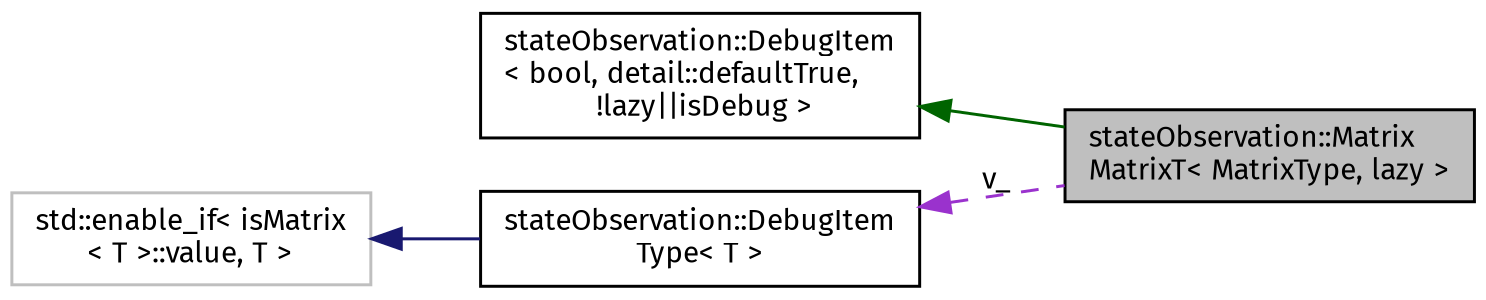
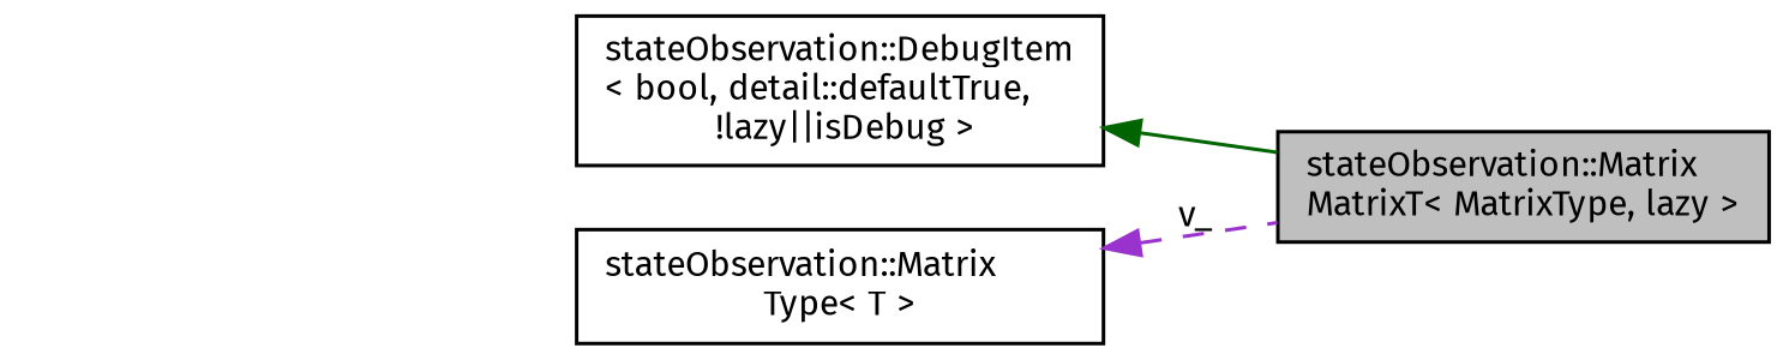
  digraph {
    fontname="Fira Sans"
    rankdir=LR
    node [color=black fillcolor=white fontname="Fira Sans" fontsize=10 shape=record style=filled]
    edge [dir=back fontname="Fira Sans" fontsize=10 labelfontname=Helvetica labelfontsize=10 style=solid]
    n1 [fillcolor=grey75 fontcolor=black height=0.2 label="stateObservation::Matrix\lMatrixT\< MatrixType, lazy \>" width=0.4]
    n2 [height=0.2 label="stateObservation::DebugItem\l\< bool, detail::defaultTrue,\l !lazy\|\|isDebug \>" width=0.4]
-   n3 [height=0.2 label="stateObservation::DebugItem\lType\< T \>" width=0.4]
-   n4 [color=grey75 height=0.2 label="std::enable_if\< isMatrix\l\< T \>::value, T \>" width=0.4]
+   n3 [height=0.2 label="stateObservation::Matrix\lType\< T \>" width=0.4]
    n2 -> n1 [color=darkgreen]
    n3 -> n1 [color=darkorchid3 label=" v_" style=dashed]
-   n4 -> n3 [color=midnightblue]
  }
